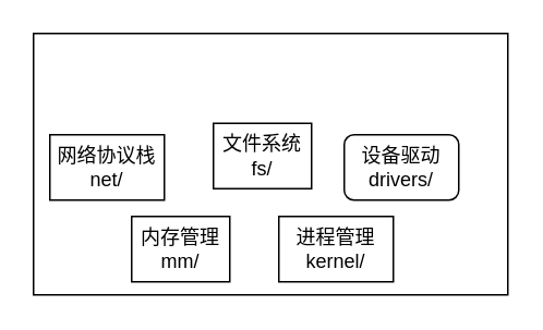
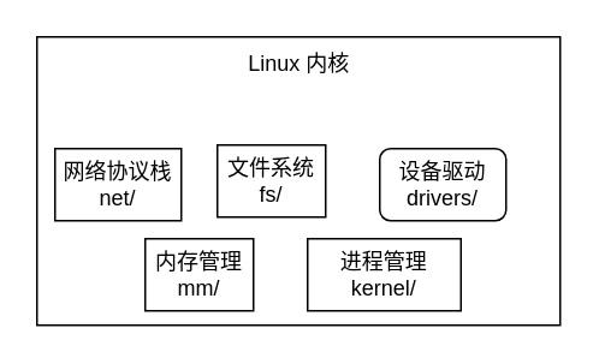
  <mxCell id="0" />
  <mxCell id="1" parent="0" />
  <mxCell id="2" value="" style="rounded=0;whiteSpace=wrap;html=1;" vertex="1" parent="1"><mxGeometry x="20" y="20" width="290" height="160" as="geometry" /></mxCell>
+ <mxCell id="3" value="Linux 内核" style="text;html=1;align=center;verticalAlign=middle;resizable=0;points=[];autosize=1;strokeColor=none;fillColor=none;" vertex="1" parent="1"><mxGeometry x="125" y="20" width="80" height="30" as="geometry" /></mxCell>
  <mxCell id="4" value="网络协议栈 net/" style="rounded=0;whiteSpace=wrap;html=1;" vertex="1" parent="1"><mxGeometry x="30" y="82" width="70" height="40" as="geometry" /></mxCell>
- <mxCell id="5" value="&lt;span style=&quot;background-color: transparent; color: light-dark(rgb(0, 0, 0), rgb(255, 255, 255));&quot;&gt;文件系统 fs/&lt;/span&gt;" style="rounded=0;whiteSpace=wrap;html=1;" vertex="1" parent="1"><mxGeometry x="130" y="75" width="60" height="40" as="geometry" /></mxCell>
+ <mxCell id="5" value="&lt;span style=&quot;background-color: transparent; color: light-dark(rgb(0, 0, 0), rgb(255, 255, 255));&quot;&gt;文件系统 fs/&lt;/span&gt;" style="rounded=0;whiteSpace=wrap;html=1;" vertex="1" parent="1"><mxGeometry x="120" y="80" width="60" height="40" as="geometry" /></mxCell>
  <mxCell id="6" value="设备驱动 drivers/" style="whiteSpace=wrap;html=1;rounded=1;" vertex="1" parent="1"><mxGeometry x="210" y="82" width="70" height="40" as="geometry" /></mxCell>
  <mxCell id="7" value="内存管理 mm/" style="rounded=0;whiteSpace=wrap;html=1;" vertex="1" parent="1"><mxGeometry x="80" y="132" width="60" height="40" as="geometry" /></mxCell>
- <mxCell id="8" value="进程管理 kernel/" style="rounded=0;whiteSpace=wrap;html=1;" vertex="1" parent="1"><mxGeometry x="170" y="132" width="70" height="40" as="geometry" /></mxCell>
+ <mxCell id="8" value="进程管理 kernel/" style="rounded=0;whiteSpace=wrap;html=1;" vertex="1" parent="1"><mxGeometry x="170" y="132" width="85" height="40" as="geometry" /></mxCell>
